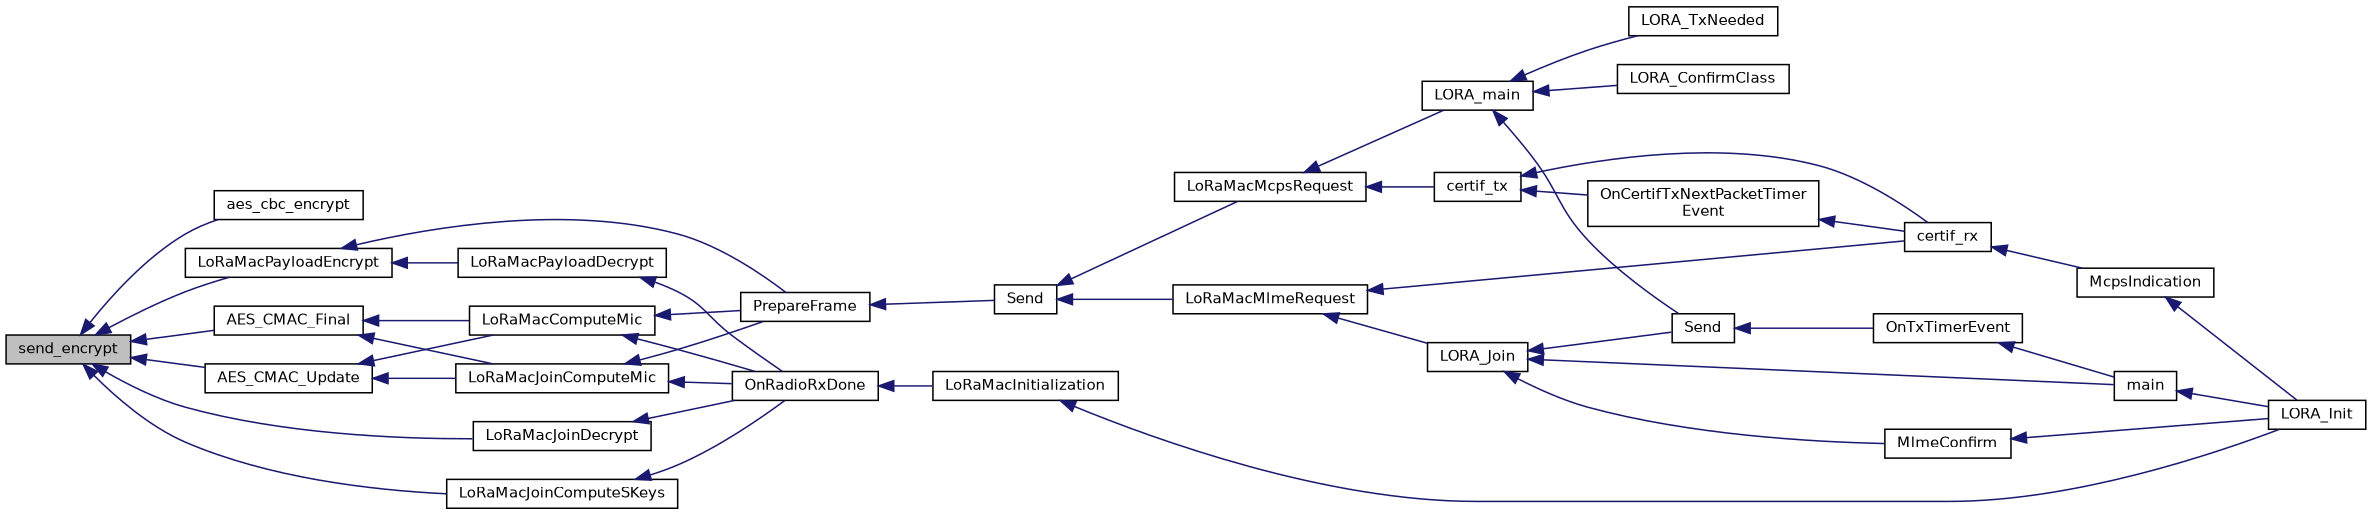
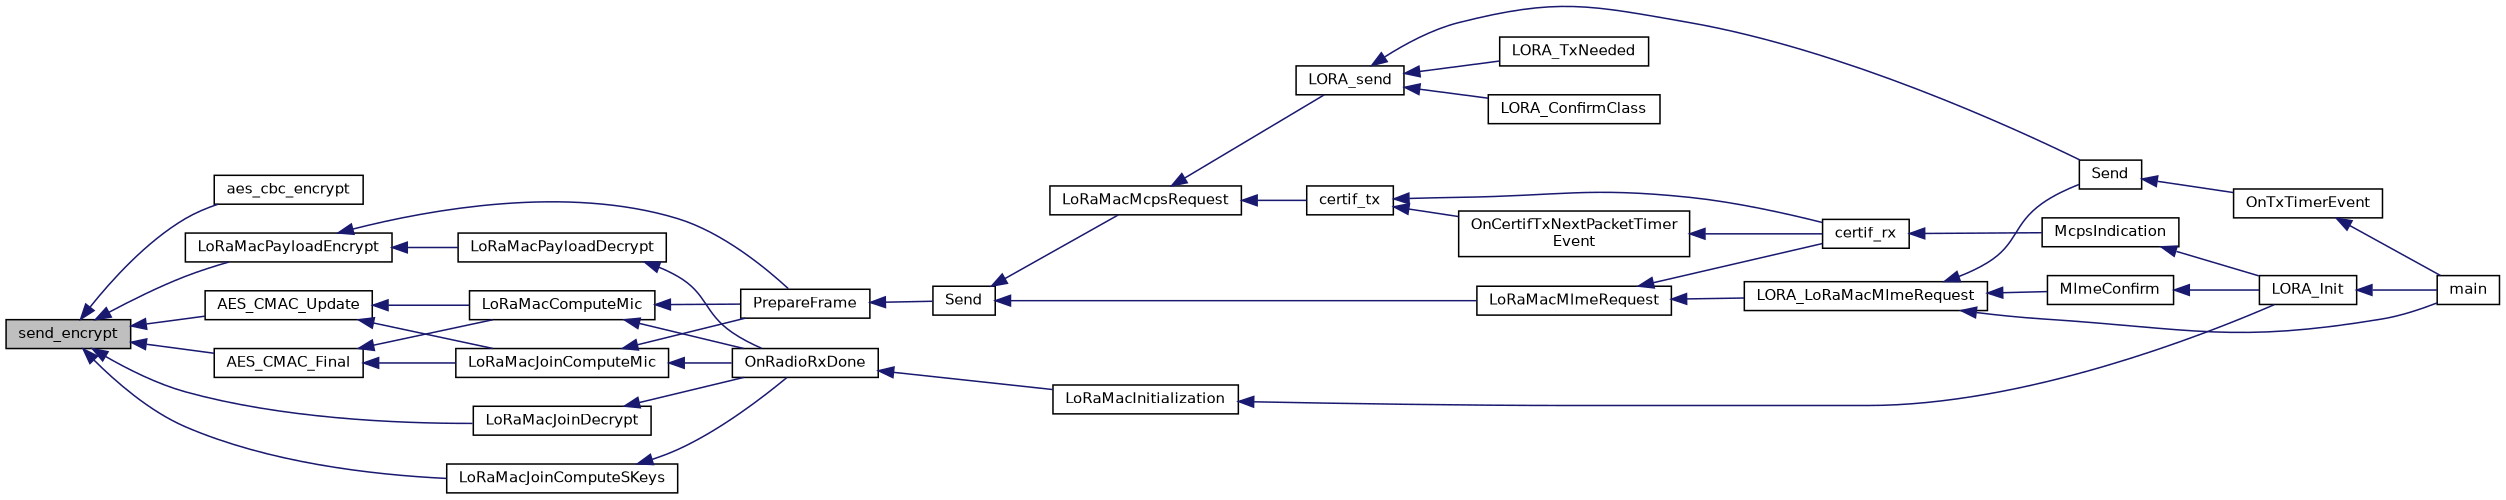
  digraph {
    rankdir=LR
    node [color=black fillcolor=white fontname=Helvetica fontsize=10 shape=record style=filled]
    edge [color=midnightblue dir=back fontname=Helvetica fontsize=10 labelfontname=Helvetica labelfontsize=10 style=solid]
    n1 [fillcolor=grey75 fontcolor=black height=0.2 label=send_encrypt width=0.4]
    n2 [height=0.2 label=aes_cbc_encrypt width=0.4]
    n3 [height=0.2 label=AES_CMAC_Update width=0.4]
    n4 [height=0.2 label=AES_CMAC_Final width=0.4]
    n5 [height=0.2 label=LoRaMacPayloadEncrypt width=0.4]
    n6 [height=0.2 label=LoRaMacJoinDecrypt width=0.4]
    n7 [height=0.2 label=LoRaMacJoinComputeSKeys width=0.4]
    n8 [height=0.2 label=LoRaMacComputeMic width=0.4]
    n9 [height=0.2 label=LoRaMacJoinComputeMic width=0.4]
    n10 [height=0.2 label=PrepareFrame width=0.4]
    n11 [height=0.2 label=LoRaMacPayloadDecrypt width=0.4]
    n12 [height=0.2 label=OnRadioRxDone width=0.4]
    n13 [height=0.2 label=LoRaMacInitialization width=0.4]
    n14 [height=0.2 label=Send width=0.4]
    n15 [height=0.2 label=LORA_Init width=0.4]
    n16 [height=0.2 label=main width=0.4]
    n17 [height=0.2 label=LoRaMacMlmeRequest width=0.4]
    n18 [height=0.2 label=LoRaMacMcpsRequest width=0.4]
    n19 [height=0.2 label=certif_rx width=0.4]
-   n20 [height=0.2 label=LORA_Join width=0.4]
+   n20 [height=0.2 label=LORA_LoRaMacMlmeRequest width=0.4]
    n21 [height=0.2 label=certif_tx width=0.4]
-   n22 [height=0.2 label=LORA_main width=0.4]
+   n22 [height=0.2 label=LORA_send width=0.4]
    n23 [height=0.2 label=McpsIndication width=0.4]
    n24 [height=0.2 label=MlmeConfirm width=0.4]
    n25 [height=0.2 label=Send width=0.4]
    n26 [height=0.2 label=OnTxTimerEvent width=0.4]
    n27 [height=0.2 label="OnCertifTxNextPacketTimer\lEvent" width=0.4]
    n28 [height=0.2 label=LORA_ConfirmClass width=0.4]
    n29 [height=0.2 label=LORA_TxNeeded width=0.4]
    n1 -> n2
    n1 -> n3
    n1 -> n4
    n1 -> n5
    n1 -> n6
    n1 -> n7
    n3 -> n8
    n3 -> n9
    n4 -> n8
    n4 -> n9
    n5 -> n10
    n5 -> n11
    n6 -> n12
    n7 -> n12
    n8 -> n10
    n8 -> n12
    n9 -> n10
    n9 -> n12
    n10 -> n14
    n11 -> n12
    n12 -> n13
    n13 -> n15
    n14 -> n17
    n14 -> n18
-   n16 -> n15
+   n15 -> n16
    n17 -> n19
    n17 -> n20
    n18 -> n21
    n18 -> n22
    n19 -> n23
    n20 -> n16
    n20 -> n24
    n20 -> n25
    n21 -> n19
    n21 -> n27
    n22 -> n25
    n22 -> n28
    n22 -> n29
    n23 -> n15
    n24 -> n15
    n25 -> n26
    n26 -> n16
    n27 -> n19
  }
